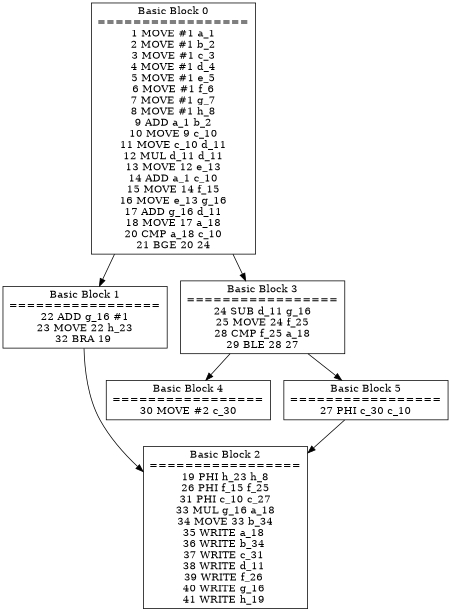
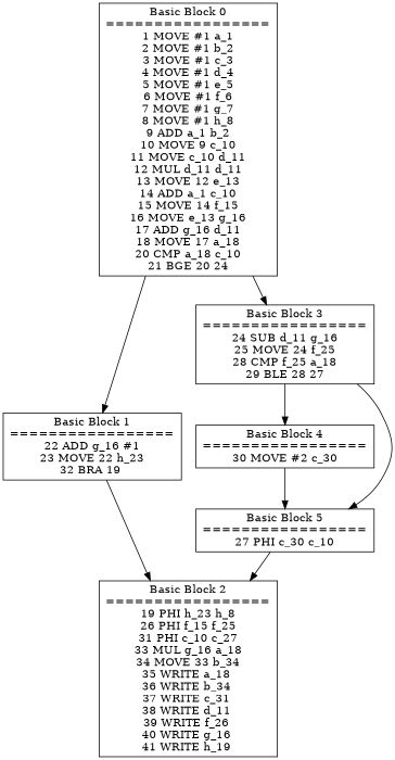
  digraph {
    node [shape=box]
    n1 [label="Basic Block 0\n=================\n1 MOVE #1 a_1\n2 MOVE #1 b_2\n3 MOVE #1 c_3\n4 MOVE #1 d_4\n5 MOVE #1 e_5\n6 MOVE #1 f_6\n7 MOVE #1 g_7\n8 MOVE #1 h_8\n9 ADD a_1 b_2\n10 MOVE 9 c_10\n11 MOVE c_10 d_11\n12 MUL d_11 d_11\n13 MOVE 12 e_13\n14 ADD a_1 c_10\n15 MOVE 14 f_15\n16 MOVE e_13 g_16\n17 ADD g_16 d_11\n18 MOVE 17 a_18\n20 CMP a_18 c_10\n21 BGE 20 24\n"]
    n2 [label="Basic Block 1\n=================\n22 ADD g_16 #1\n23 MOVE 22 h_23\n32 BRA 19 \n"]
    n3 [label="Basic Block 3\n=================\n24 SUB d_11 g_16\n25 MOVE 24 f_25\n28 CMP f_25 a_18\n29 BLE 28 27\n"]
    n4 [label="Basic Block 2\n=================\n19 PHI h_23 h_8\n26 PHI f_15 f_25\n31 PHI c_10 c_27\n33 MUL g_16 a_18\n34 MOVE 33 b_34\n35 WRITE a_18 \n36 WRITE b_34 \n37 WRITE c_31 \n38 WRITE d_11 \n39 WRITE f_26 \n40 WRITE g_16 \n41 WRITE h_19 \n"]
    n5 [label="Basic Block 4\n=================\n30 MOVE #2 c_30\n"]
    n6 [label="Basic Block 5\n=================\n27 PHI c_30 c_10\n"]
    n1 -> n2
    n1 -> n3
    n2 -> n4
    n3 -> n5
    n3 -> n6
+   n5 -> n6
    n6 -> n4
  }
